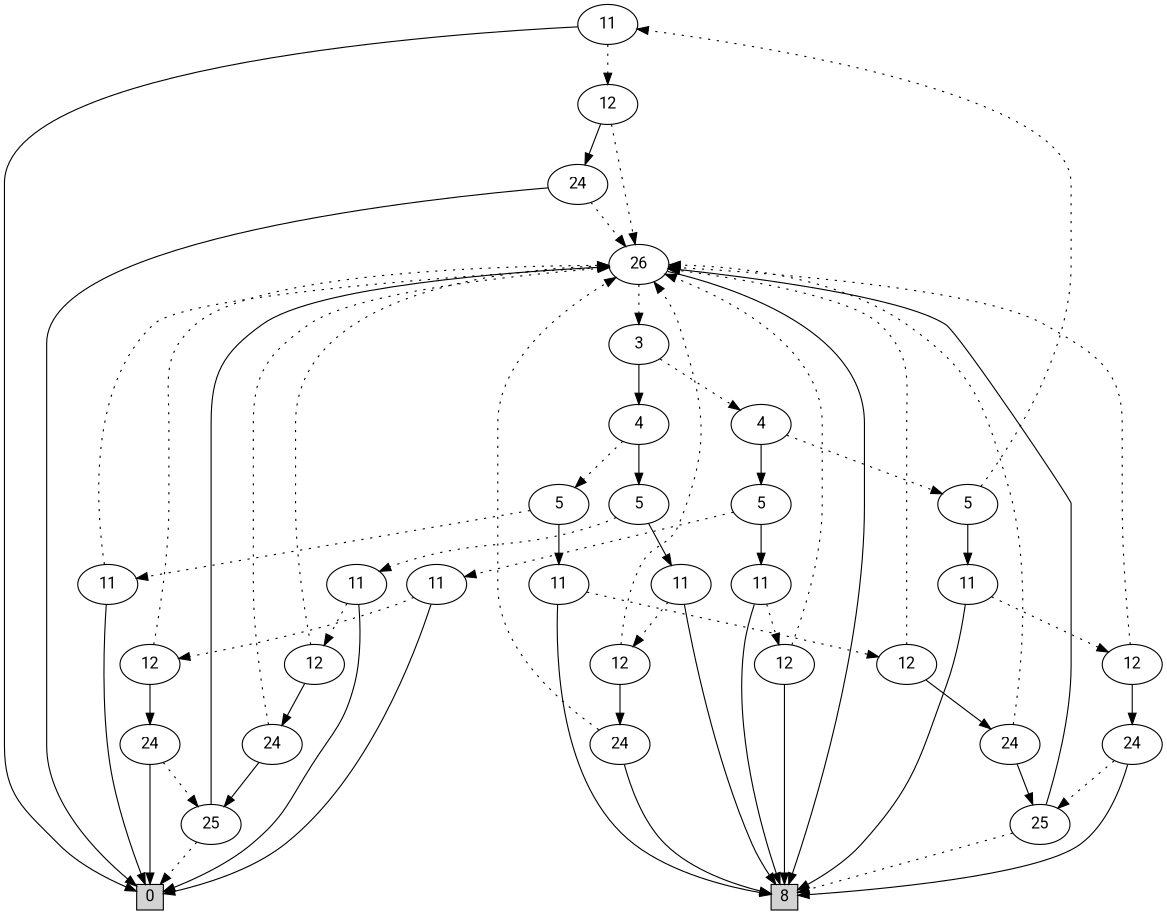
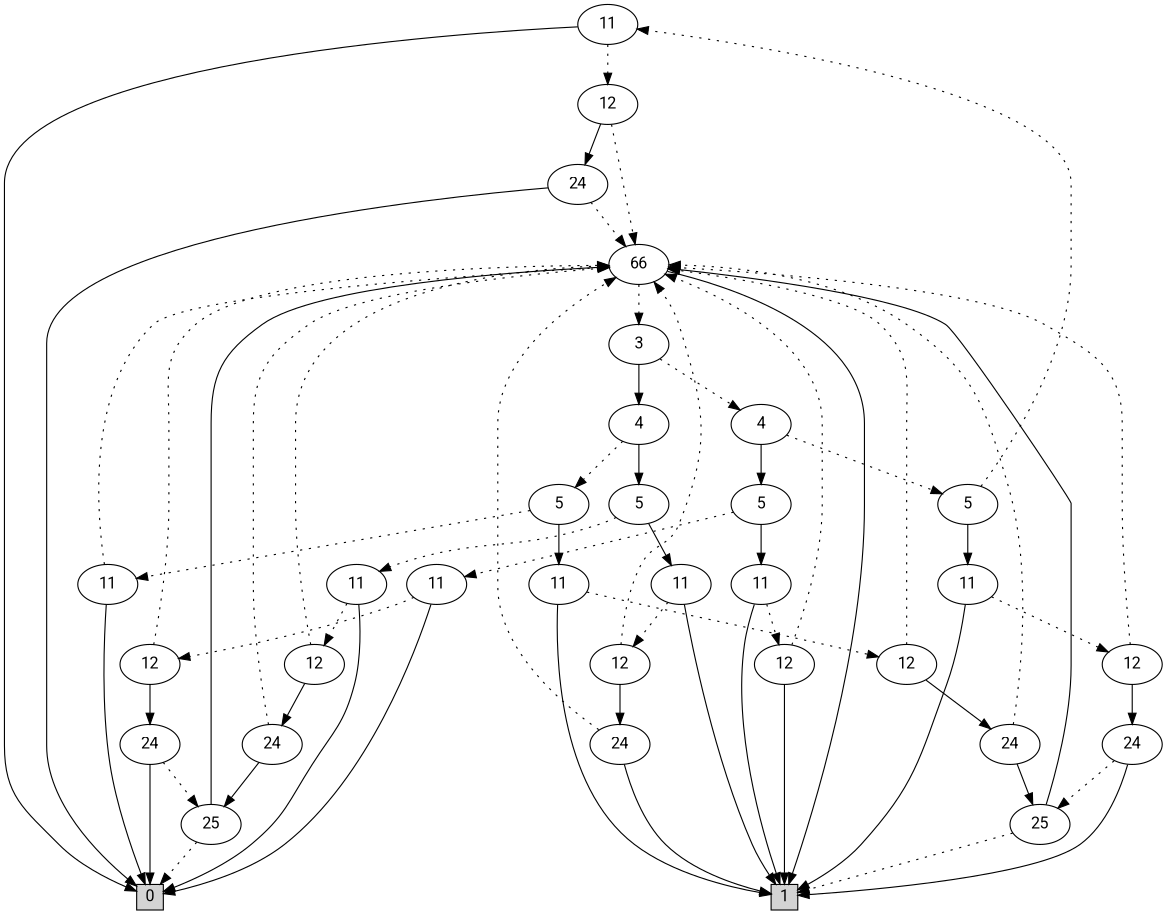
  digraph {
    fontname=Roboto
    node [fontname=Roboto]
    edge [fontname=Roboto style=dotted]
    n1 [height=0.3 label=0 shape=box style=filled width=0.3]
-   n2 [height=0.3 label=8 shape=box style=filled width=0.3]
+   n2 [height=0.3 label=1 shape=box style=filled width=0.3]
    n3 [label=3]
    n4 [label=4]
    n5 [label=4]
    n6 [label=5]
    n7 [label=5]
    n8 [label=5]
    n9 [label=5]
    n10 [label=11]
    n11 [label=11]
    n12 [label=11]
    n13 [label=11]
    n14 [label=11]
    n15 [label=11]
    n16 [label=11]
    n17 [label=11]
    n18 [label=12]
    n19 [label=12]
    n20 [label=12]
    n21 [label=12]
-   n22 [label=26]
+   n22 [label=66]
    n23 [label=24]
    n24 [label=24]
    n25 [label=25]
    n26 [label=24]
    n27 [label=25]
    n28 [label=12]
    n29 [label=12]
    n30 [label=12]
    n31 [label=24]
    n32 [label=24]
    n33 [label=24]
    n3 -> n4
    n3 -> n5 [style=filled]
    n4 -> n6
    n4 -> n7 [style=filled]
    n5 -> n8
    n5 -> n9 [style=filled]
    n6 -> n10
    n6 -> n11 [style=filled]
    n7 -> n12
    n7 -> n13 [style=filled]
    n8 -> n14
    n8 -> n15 [style=filled]
    n9 -> n16
    n9 -> n17 [style=filled]
    n10 -> n1 [style=filled]
    n10 -> n18
    n11 -> n2 [style=filled]
    n11 -> n19
    n12 -> n1 [style=filled]
    n12 -> n20
    n13 -> n2 [style=filled]
    n13 -> n21
    n14 -> n1 [style=filled]
    n14 -> n22
    n15 -> n2 [style=filled]
    n15 -> n28
    n16 -> n1 [style=filled]
    n16 -> n29
    n17 -> n2 [style=filled]
    n17 -> n30
    n18 -> n22
    n18 -> n23 [style=filled]
    n19 -> n22
    n19 -> n24 [style=filled]
    n20 -> n22
    n20 -> n26 [style=filled]
    n21 -> n2 [style=filled]
    n21 -> n22
    n22 -> n2 [style=filled]
    n22 -> n3
    n23 -> n1 [style=filled]
    n23 -> n22
    n24 -> n2 [style=filled]
    n24 -> n25
    n25 -> n2
    n25 -> n22 [style=filled]
    n26 -> n1 [style=filled]
    n26 -> n27
    n27 -> n1
    n27 -> n22 [style=filled]
    n28 -> n22
    n28 -> n31 [style=filled]
    n29 -> n22
    n29 -> n32 [style=filled]
    n30 -> n22
    n30 -> n33 [style=filled]
    n31 -> n22
    n31 -> n25 [style=filled]
    n32 -> n22
    n32 -> n27 [style=filled]
    n33 -> n2 [style=filled]
    n33 -> n22
  }
